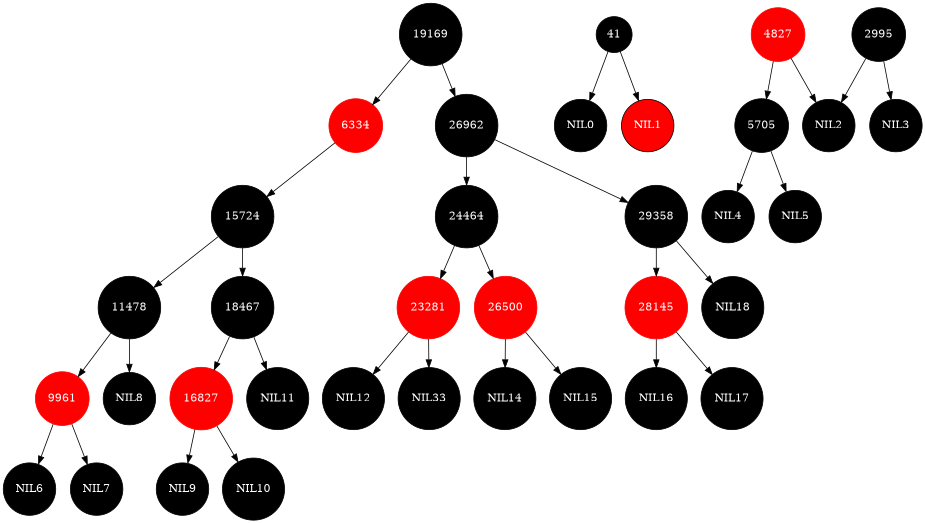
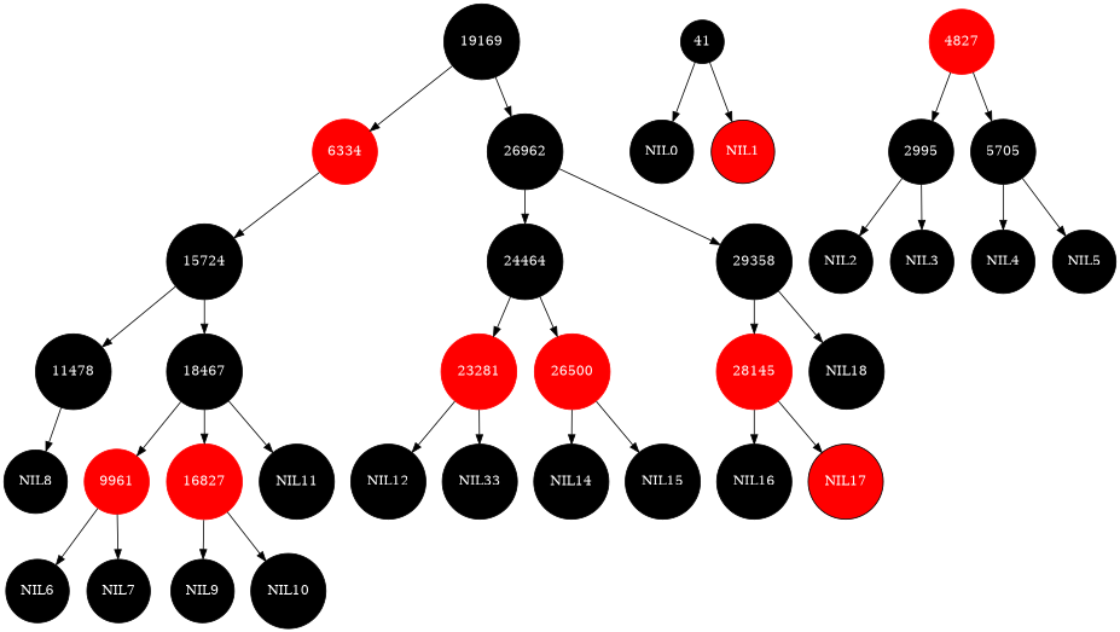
  digraph {
    node [color=BLACK fontcolor=white shape=circle style=filled]
    n1 [label=19169]
    n2 [color=RED label=6334]
    n3 [label=26962]
    n4 [label=15724]
    n5 [label=24464]
    n6 [label=29358]
    n7 [label=11478]
    n8 [label=18467]
    n9 [label=41]
    NIL0
    NIL1 [fillcolor=RED]
    n12 [color=RED label=4827]
    n13 [label=2995]
    n14 [label=5705]
    NIL2
    NIL3
    NIL4
    NIL5
    n19 [color=RED label=9961]
    NIL8
    n21 [color=RED label=16827]
    NIL11
    NIL6
    NIL7
    NIL9
    NIL10
    n27 [color=RED label=23281]
    n28 [color=RED label=26500]
    n29 [color=RED label=28145]
    NIL18
    NIL12
    n32 [label=NIL33]
    NIL14
    NIL15
    NIL16
-   NIL17
+   NIL17 [fillcolor=RED]
    n1 -> n2
    n1 -> n3
    n2 -> n4
    n3 -> n5
    n3 -> n6
    n4 -> n7
    n4 -> n8
    n5 -> n27
    n5 -> n28
    n6 -> n29
    n6 -> NIL18
-   n7 -> n19
+   n8 -> n19
    n7 -> NIL8
    n8 -> n21
    n8 -> NIL11
    n9 -> NIL0
    n9 -> NIL1
-   n12 -> NIL2
+   n12 -> n13
    n12 -> n14
    n13 -> NIL2
    n13 -> NIL3
    n14 -> NIL4
    n14 -> NIL5
    n19 -> NIL6
    n19 -> NIL7
    n21 -> NIL9
    n21 -> NIL10
    n27 -> NIL12
    n27 -> n32
    n28 -> NIL14
    n28 -> NIL15
    n29 -> NIL16
    n29 -> NIL17
  }
